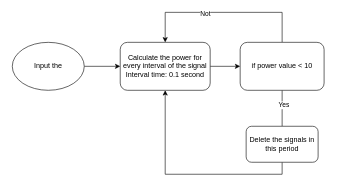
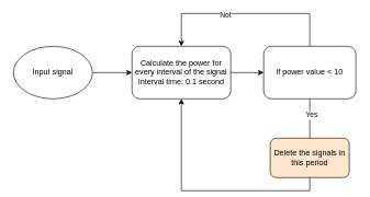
  <mxCell id="0" />
  <mxCell id="1" parent="0" />
  <mxCell id="2" value="" style="endArrow=classic;html=1;rounded=0;entryX=0;entryY=0.5;entryDx=0;entryDy=0;exitX=1;exitY=0.5;exitDx=0;exitDy=0;" parent="1" source="3" target="5" edge="1"><mxGeometry width="50" height="50" relative="1" as="geometry"><mxPoint x="150" y="110" as="sourcePoint" /><mxPoint x="190" y="110" as="targetPoint" /></mxGeometry></mxCell>
- <mxCell id="3" value="Input the" style="ellipse;whiteSpace=wrap;html=1;" parent="1" vertex="1"><mxGeometry x="20" y="70" width="120" height="80" as="geometry" /></mxCell>
+ <mxCell id="3" value="Input signal" style="ellipse;whiteSpace=wrap;html=1;" parent="1" vertex="1"><mxGeometry x="20" y="70" width="120" height="80" as="geometry" /></mxCell>
  <mxCell id="4" style="edgeStyle=orthogonalEdgeStyle;rounded=0;orthogonalLoop=1;jettySize=auto;html=1;exitX=1;exitY=0.5;exitDx=0;exitDy=0;entryX=0;entryY=0.5;entryDx=0;entryDy=0;" parent="1" source="5" target="10" edge="1"><mxGeometry relative="1" as="geometry" /></mxCell>
  <mxCell id="5" value="Calculate the power for every interval of the signal&lt;br&gt;Interval time: 0.1 second" style="rounded=1;whiteSpace=wrap;html=1;" parent="1" vertex="1"><mxGeometry x="200" y="70" width="150" height="80" as="geometry" /></mxCell>
  <mxCell id="6" style="edgeStyle=orthogonalEdgeStyle;rounded=0;orthogonalLoop=1;jettySize=auto;html=1;exitX=0.5;exitY=1;exitDx=0;exitDy=0;entryX=0.5;entryY=0;entryDx=0;entryDy=0;endArrow=none;" parent="1" source="10" target="12" edge="1"><mxGeometry relative="1" as="geometry" /></mxCell>
  <mxCell id="7" value="Yes" style="edgeLabel;html=1;align=center;verticalAlign=middle;resizable=0;points=[];" parent="6" vertex="1" connectable="0"><mxGeometry x="-0.2" y="2" relative="1" as="geometry"><mxPoint as="offset" /></mxGeometry></mxCell>
  <mxCell id="8" style="edgeStyle=orthogonalEdgeStyle;rounded=0;orthogonalLoop=1;jettySize=auto;html=1;exitX=0.5;exitY=0;exitDx=0;exitDy=0;entryX=0.5;entryY=0;entryDx=0;entryDy=0;" parent="1" source="10" target="5" edge="1"><mxGeometry relative="1" as="geometry"><Array as="points"><mxPoint x="470" y="20" /><mxPoint x="275" y="20" /></Array></mxGeometry></mxCell>
  <mxCell id="9" value="Not" style="edgeLabel;html=1;align=center;verticalAlign=middle;resizable=0;points=[];" parent="8" vertex="1" connectable="0"><mxGeometry x="0.214" y="2" relative="1" as="geometry"><mxPoint as="offset" /></mxGeometry></mxCell>
  <mxCell id="10" value="if power value &amp;lt; 10" style="whiteSpace=wrap;html=1;rounded=1;" parent="1" vertex="1"><mxGeometry x="400" y="70" width="140" height="80" as="geometry" /></mxCell>
  <mxCell id="11" style="edgeStyle=orthogonalEdgeStyle;rounded=0;orthogonalLoop=1;jettySize=auto;html=1;exitX=0.5;exitY=1;exitDx=0;exitDy=0;entryX=0.5;entryY=1;entryDx=0;entryDy=0;" parent="1" source="12" target="5" edge="1"><mxGeometry relative="1" as="geometry" /></mxCell>
- <mxCell id="12" value="Delete the signals in this period" style="rounded=1;whiteSpace=wrap;html=1;" parent="1" vertex="1"><mxGeometry x="410" y="210" width="120" height="60" as="geometry" /></mxCell>
+ <mxCell id="12" value="Delete the signals in this period" style="rounded=1;whiteSpace=wrap;html=1;fillColor=#ffe6cc;" parent="1" vertex="1"><mxGeometry x="410" y="210" width="120" height="60" as="geometry" /></mxCell>
